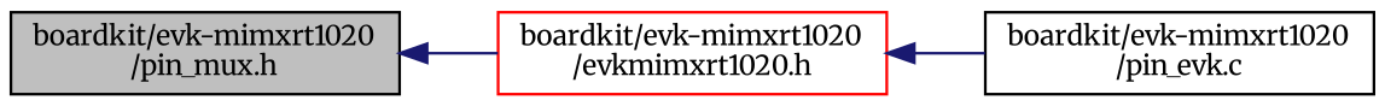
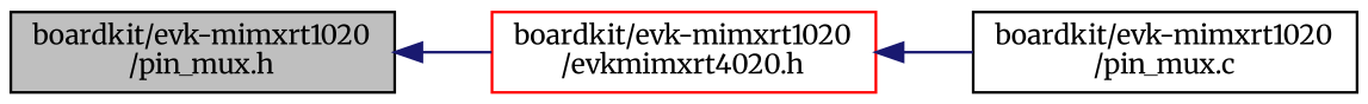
  digraph {
    fontname=Merriweather
    rankdir=LR
    node [color=black fillcolor=white fontname=Merriweather fontsize=10 shape=record style=filled]
    edge [color=midnightblue dir=back fontname=Merriweather fontsize=10 labelfontname=Helvetica labelfontsize=10 style=solid]
    n1 [fillcolor=grey75 fontcolor=black height=0.2 label="boardkit/evk-mimxrt1020\l/pin_mux.h" width=0.4]
-   n2 [color=red height=0.2 label="boardkit/evk-mimxrt1020\l/evkmimxrt1020.h" width=0.4]
-   n3 [height=0.2 label="boardkit/evk-mimxrt1020\l/pin_evk.c" width=0.4]
+   n2 [color=red height=0.2 label="boardkit/evk-mimxrt1020\l/evkmimxrt4020.h" width=0.4]
+   n3 [height=0.2 label="boardkit/evk-mimxrt1020\l/pin_mux.c" width=0.4]
    n1 -> n2
    n2 -> n3
  }
